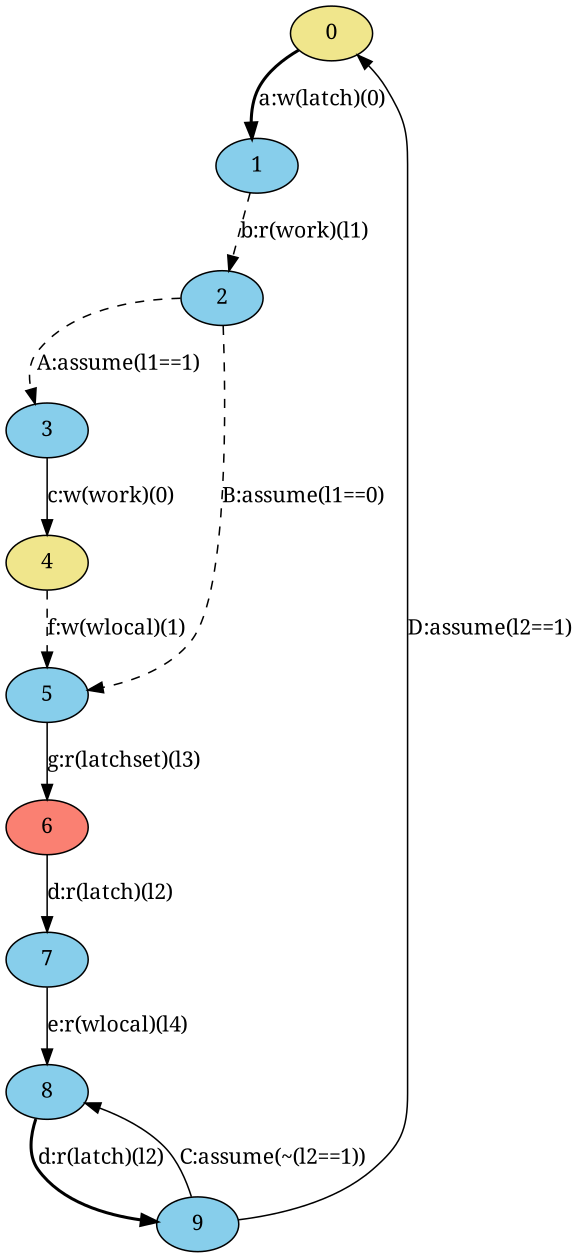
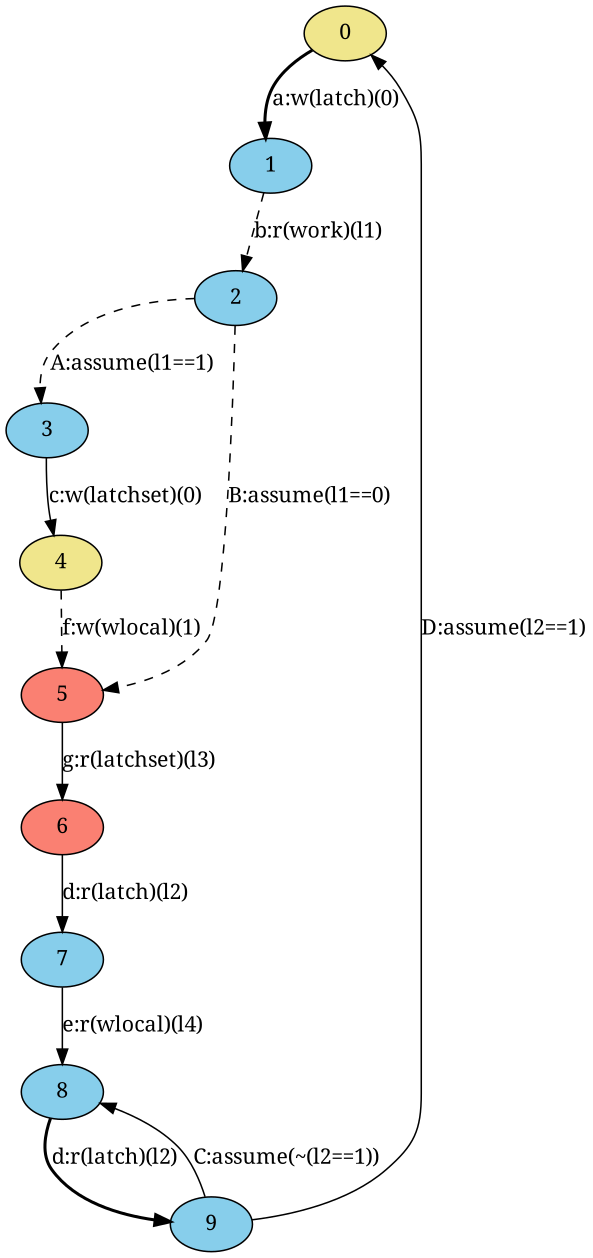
  digraph {
    fontname="Noto Serif"
    node [fillcolor=skyblue fixedsize=false fontname="Noto Serif" regular=false style=filled]
    edge [constraint=true decorate=false fontname="Noto Serif" labelfloat=false style=solid]
    n1 [fillcolor=khaki label=0]
    n2 [label=1]
    n3 [label=2]
    n4 [label=3]
-   n5 [label=5]
+   n5 [fillcolor=salmon label=5]
    n6 [fillcolor=khaki label=4]
    n7 [fillcolor=salmon label=6]
    n8 [label=7]
    n9 [label=8]
    n10 [label=9]
    n1 -> n2 [label="a:w(latch)(0)" style=bold]
    n2 -> n3 [label="b:r(work)(l1)" style=dashed]
    n3 -> n4 [label="A:assume(l1==1)" style=dashed]
    n3 -> n5 [label="B:assume(l1==0)" style=dashed]
-   n4 -> n6 [label="c:w(work)(0)"]
+   n4 -> n6 [label="c:w(latchset)(0)"]
    n5 -> n7 [label="g:r(latchset)(l3)"]
    n6 -> n5 [label="f:w(wlocal)(1)" style=dashed]
    n7 -> n8 [label="d:r(latch)(l2)"]
    n8 -> n9 [label="e:r(wlocal)(l4)"]
    n9 -> n10 [label="d:r(latch)(l2)" style=bold]
    n10 -> n1 [label="D:assume(l2==1)"]
    n10 -> n9 [label="C:assume(~(l2==1))"]
  }
